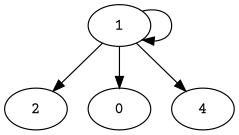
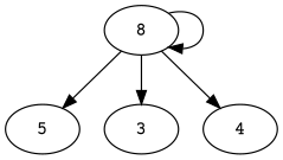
  digraph {
    fontname="Courier Prime"
    node [fontname="Courier Prime"]
    edge [fontname="Courier Prime"]
-   1
-   2
-   3 [label=0]
+   1 [label=8]
+   2 [label=5]
+   3
    4
    1 -> 1
    1 -> 2
    1 -> 3
    1 -> 4
  }
